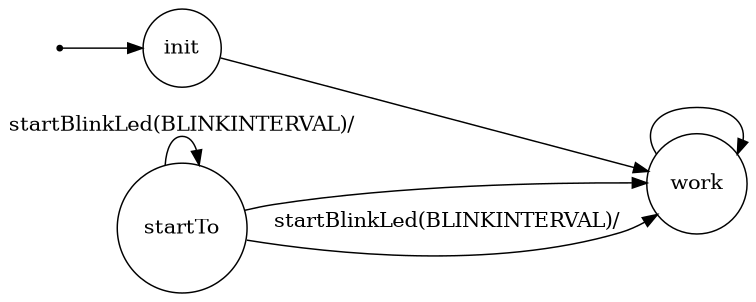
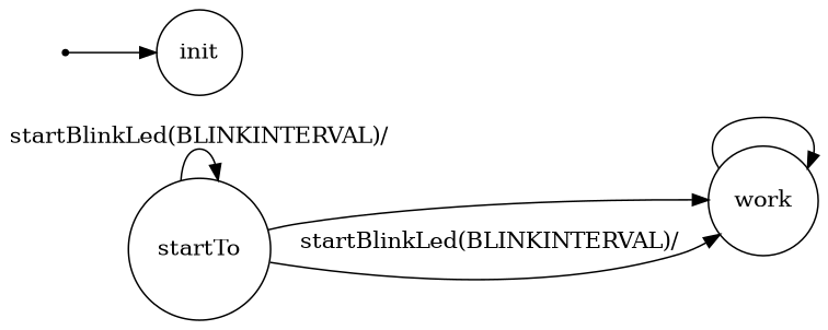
  digraph {
    rankdir=LR
    node [shape=circle]
    iniziale [shape=point]
    init
    work
    startTo
    iniziale -> init
-   init -> work
    work -> work
    startTo -> work
    startTo -> work [label="startBlinkLed(BLINKINTERVAL)/"]
    startTo -> startTo [label="startBlinkLed(BLINKINTERVAL)/"]
  }
